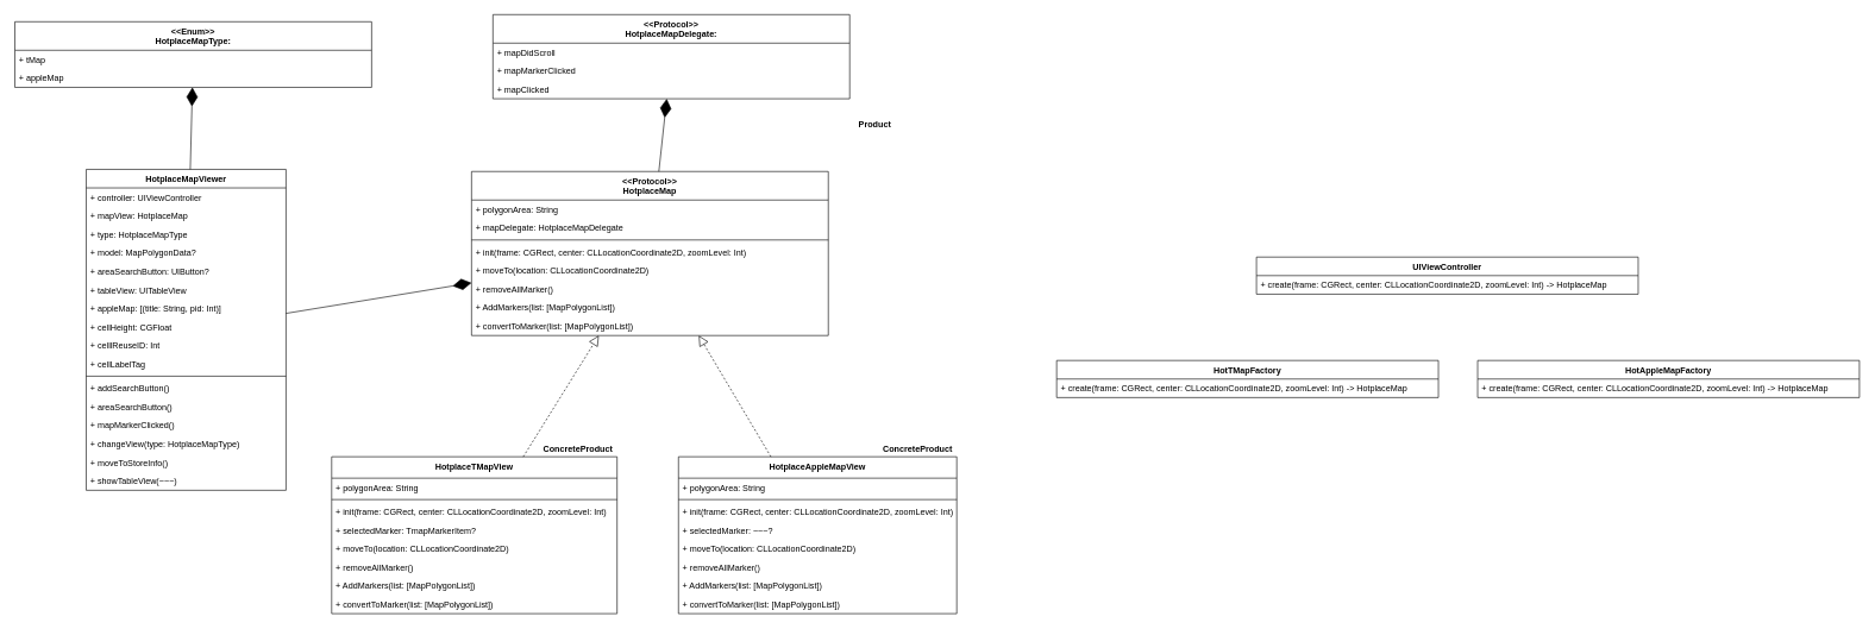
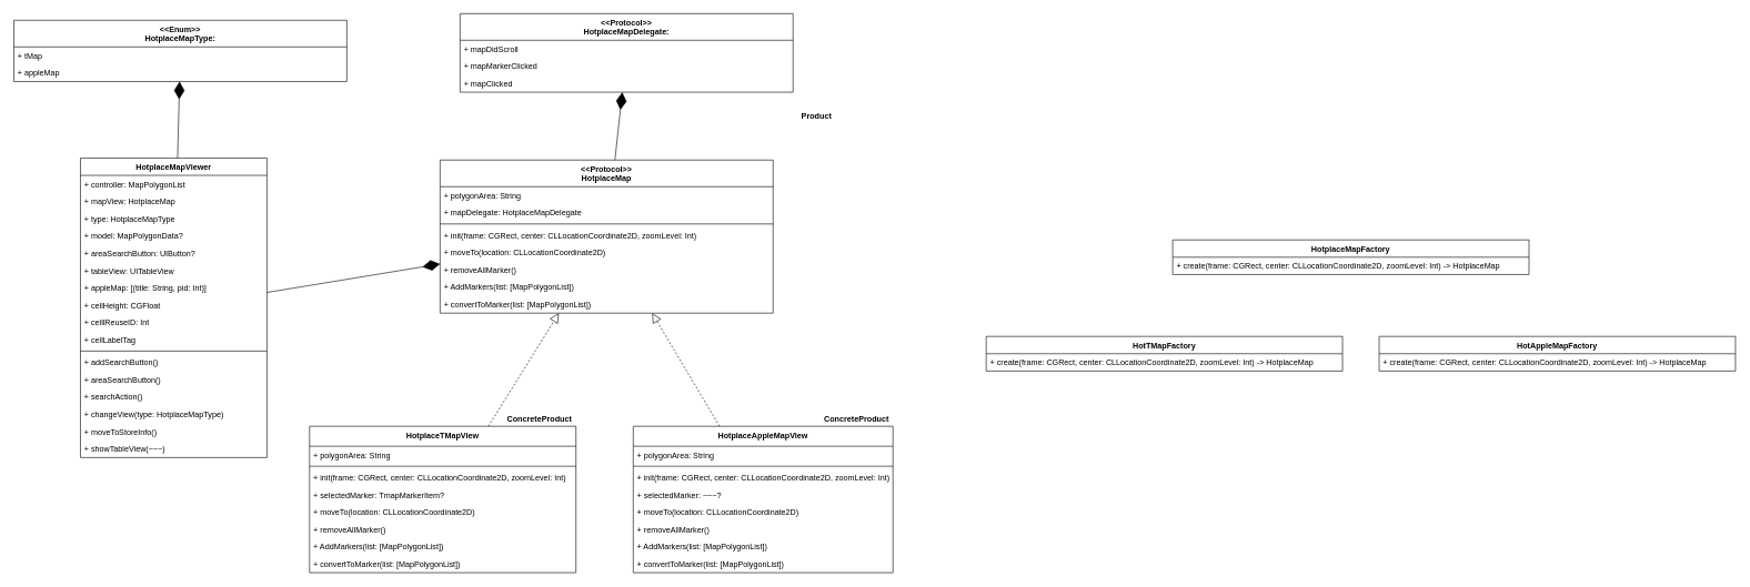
  <mxCell id="0" />
  <mxCell id="1" parent="0" />
  <mxCell id="2" value="&lt;&lt;Protocol&gt;&gt;&#10;HotplaceMap" style="swimlane;fontStyle=1;align=center;verticalAlign=top;childLayout=stackLayout;horizontal=1;startSize=40;horizontalStack=0;resizeParent=1;resizeParentMax=0;resizeLast=0;collapsible=1;marginBottom=0;" vertex="1" parent="1"><mxGeometry x="660" y="240" width="500" height="230" as="geometry" /></mxCell>
  <mxCell id="3" value="+ polygonArea: String" style="text;strokeColor=none;fillColor=none;align=left;verticalAlign=top;spacingLeft=4;spacingRight=4;overflow=hidden;rotatable=0;points=[[0,0.5],[1,0.5]];portConstraint=eastwest;" vertex="1" parent="2"><mxGeometry y="40" width="500" height="26" as="geometry" /></mxCell>
  <mxCell id="4" value="+ mapDelegate: HotplaceMapDelegate" style="text;strokeColor=none;fillColor=none;align=left;verticalAlign=top;spacingLeft=4;spacingRight=4;overflow=hidden;rotatable=0;points=[[0,0.5],[1,0.5]];portConstraint=eastwest;" vertex="1" parent="2"><mxGeometry y="66" width="500" height="26" as="geometry" /></mxCell>
  <mxCell id="5" value="" style="line;strokeWidth=1;fillColor=none;align=left;verticalAlign=middle;spacingTop=-1;spacingLeft=3;spacingRight=3;rotatable=0;labelPosition=right;points=[];portConstraint=eastwest;" vertex="1" parent="2"><mxGeometry y="92" width="500" height="8" as="geometry" /></mxCell>
  <mxCell id="6" value="+ init(frame: CGRect, center: CLLocationCoordinate2D, zoomLevel: Int)" style="text;strokeColor=none;fillColor=none;align=left;verticalAlign=top;spacingLeft=4;spacingRight=4;overflow=hidden;rotatable=0;points=[[0,0.5],[1,0.5]];portConstraint=eastwest;" vertex="1" parent="2"><mxGeometry y="100" width="500" height="26" as="geometry" /></mxCell>
  <mxCell id="7" value="+ moveTo(location: CLLocationCoordinate2D)" style="text;strokeColor=none;fillColor=none;align=left;verticalAlign=top;spacingLeft=4;spacingRight=4;overflow=hidden;rotatable=0;points=[[0,0.5],[1,0.5]];portConstraint=eastwest;" vertex="1" parent="2"><mxGeometry y="126" width="500" height="26" as="geometry" /></mxCell>
  <mxCell id="8" value="+ removeAllMarker()" style="text;strokeColor=none;fillColor=none;align=left;verticalAlign=top;spacingLeft=4;spacingRight=4;overflow=hidden;rotatable=0;points=[[0,0.5],[1,0.5]];portConstraint=eastwest;" vertex="1" parent="2"><mxGeometry y="152" width="500" height="26" as="geometry" /></mxCell>
  <mxCell id="9" value="+ AddMarkers(list: [MapPolygonList])" style="text;strokeColor=none;fillColor=none;align=left;verticalAlign=top;spacingLeft=4;spacingRight=4;overflow=hidden;rotatable=0;points=[[0,0.5],[1,0.5]];portConstraint=eastwest;" vertex="1" parent="2"><mxGeometry y="178" width="500" height="26" as="geometry" /></mxCell>
  <mxCell id="10" value="+ convertToMarker(list: [MapPolygonList])" style="text;strokeColor=none;fillColor=none;align=left;verticalAlign=top;spacingLeft=4;spacingRight=4;overflow=hidden;rotatable=0;points=[[0,0.5],[1,0.5]];portConstraint=eastwest;" vertex="1" parent="2"><mxGeometry y="204" width="500" height="26" as="geometry" /></mxCell>
  <mxCell id="11" value="HotplaceMapViewer" style="swimlane;fontStyle=1;align=center;verticalAlign=top;childLayout=stackLayout;horizontal=1;startSize=26;horizontalStack=0;resizeParent=1;resizeParentMax=0;resizeLast=0;collapsible=1;marginBottom=0;" vertex="1" parent="1"><mxGeometry x="120" y="237" width="280" height="450" as="geometry" /></mxCell>
- <mxCell id="12" value="+ controller: UIViewController" style="text;strokeColor=none;fillColor=none;align=left;verticalAlign=top;spacingLeft=4;spacingRight=4;overflow=hidden;rotatable=0;points=[[0,0.5],[1,0.5]];portConstraint=eastwest;" vertex="1" parent="11"><mxGeometry y="26" width="280" height="26" as="geometry" /></mxCell>
+ <mxCell id="12" value="+ controller: MapPolygonList" style="text;strokeColor=none;fillColor=none;align=left;verticalAlign=top;spacingLeft=4;spacingRight=4;overflow=hidden;rotatable=0;points=[[0,0.5],[1,0.5]];portConstraint=eastwest;" vertex="1" parent="11"><mxGeometry y="26" width="280" height="26" as="geometry" /></mxCell>
  <mxCell id="13" value="+ mapView: HotplaceMap" style="text;strokeColor=none;fillColor=none;align=left;verticalAlign=top;spacingLeft=4;spacingRight=4;overflow=hidden;rotatable=0;points=[[0,0.5],[1,0.5]];portConstraint=eastwest;" vertex="1" parent="11"><mxGeometry y="52" width="280" height="26" as="geometry" /></mxCell>
  <mxCell id="14" value="+ type: HotplaceMapType" style="text;strokeColor=none;fillColor=none;align=left;verticalAlign=top;spacingLeft=4;spacingRight=4;overflow=hidden;rotatable=0;points=[[0,0.5],[1,0.5]];portConstraint=eastwest;" vertex="1" parent="11"><mxGeometry y="78" width="280" height="26" as="geometry" /></mxCell>
  <mxCell id="15" value="+ model: MapPolygonData?" style="text;strokeColor=none;fillColor=none;align=left;verticalAlign=top;spacingLeft=4;spacingRight=4;overflow=hidden;rotatable=0;points=[[0,0.5],[1,0.5]];portConstraint=eastwest;" vertex="1" parent="11"><mxGeometry y="104" width="280" height="26" as="geometry" /></mxCell>
  <mxCell id="16" value="+ areaSearchButton: UIButton?" style="text;strokeColor=none;fillColor=none;align=left;verticalAlign=top;spacingLeft=4;spacingRight=4;overflow=hidden;rotatable=0;points=[[0,0.5],[1,0.5]];portConstraint=eastwest;" vertex="1" parent="11"><mxGeometry y="130" width="280" height="26" as="geometry" /></mxCell>
  <mxCell id="17" value="+ tableView: UITableView" style="text;strokeColor=none;fillColor=none;align=left;verticalAlign=top;spacingLeft=4;spacingRight=4;overflow=hidden;rotatable=0;points=[[0,0.5],[1,0.5]];portConstraint=eastwest;" vertex="1" parent="11"><mxGeometry y="156" width="280" height="26" as="geometry" /></mxCell>
  <mxCell id="18" value="+ appleMap: [(title: String, pid: Int)]" style="text;strokeColor=none;fillColor=none;align=left;verticalAlign=top;spacingLeft=4;spacingRight=4;overflow=hidden;rotatable=0;points=[[0,0.5],[1,0.5]];portConstraint=eastwest;" vertex="1" parent="11"><mxGeometry y="182" width="280" height="26" as="geometry" /></mxCell>
  <mxCell id="19" value="+ cellHeight: CGFloat" style="text;strokeColor=none;fillColor=none;align=left;verticalAlign=top;spacingLeft=4;spacingRight=4;overflow=hidden;rotatable=0;points=[[0,0.5],[1,0.5]];portConstraint=eastwest;" vertex="1" parent="11"><mxGeometry y="208" width="280" height="26" as="geometry" /></mxCell>
  <mxCell id="20" value="+ celllReuseID: Int" style="text;strokeColor=none;fillColor=none;align=left;verticalAlign=top;spacingLeft=4;spacingRight=4;overflow=hidden;rotatable=0;points=[[0,0.5],[1,0.5]];portConstraint=eastwest;" vertex="1" parent="11"><mxGeometry y="234" width="280" height="26" as="geometry" /></mxCell>
  <mxCell id="21" value="+ cellLabelTag" style="text;strokeColor=none;fillColor=none;align=left;verticalAlign=top;spacingLeft=4;spacingRight=4;overflow=hidden;rotatable=0;points=[[0,0.5],[1,0.5]];portConstraint=eastwest;" vertex="1" parent="11"><mxGeometry y="260" width="280" height="26" as="geometry" /></mxCell>
  <mxCell id="22" value="" style="line;strokeWidth=1;fillColor=none;align=left;verticalAlign=middle;spacingTop=-1;spacingLeft=3;spacingRight=3;rotatable=0;labelPosition=right;points=[];portConstraint=eastwest;" vertex="1" parent="11"><mxGeometry y="286" width="280" height="8" as="geometry" /></mxCell>
  <mxCell id="23" value="+ addSearchButton()" style="text;strokeColor=none;fillColor=none;align=left;verticalAlign=top;spacingLeft=4;spacingRight=4;overflow=hidden;rotatable=0;points=[[0,0.5],[1,0.5]];portConstraint=eastwest;" vertex="1" parent="11"><mxGeometry y="294" width="280" height="26" as="geometry" /></mxCell>
  <mxCell id="24" value="+ areaSearchButton()" style="text;strokeColor=none;fillColor=none;align=left;verticalAlign=top;spacingLeft=4;spacingRight=4;overflow=hidden;rotatable=0;points=[[0,0.5],[1,0.5]];portConstraint=eastwest;" vertex="1" parent="11"><mxGeometry y="320" width="280" height="26" as="geometry" /></mxCell>
- <mxCell id="25" value="+ mapMarkerClicked()" style="text;strokeColor=none;fillColor=none;align=left;verticalAlign=top;spacingLeft=4;spacingRight=4;overflow=hidden;rotatable=0;points=[[0,0.5],[1,0.5]];portConstraint=eastwest;" vertex="1" parent="11"><mxGeometry y="346" width="280" height="26" as="geometry" /></mxCell>
+ <mxCell id="25" value="+ searchAction()" style="text;strokeColor=none;fillColor=none;align=left;verticalAlign=top;spacingLeft=4;spacingRight=4;overflow=hidden;rotatable=0;points=[[0,0.5],[1,0.5]];portConstraint=eastwest;" vertex="1" parent="11"><mxGeometry y="346" width="280" height="26" as="geometry" /></mxCell>
  <mxCell id="26" value="+ changeView(type: HotplaceMapType)" style="text;strokeColor=none;fillColor=none;align=left;verticalAlign=top;spacingLeft=4;spacingRight=4;overflow=hidden;rotatable=0;points=[[0,0.5],[1,0.5]];portConstraint=eastwest;" vertex="1" parent="11"><mxGeometry y="372" width="280" height="26" as="geometry" /></mxCell>
  <mxCell id="27" value="+ moveToStoreInfo()" style="text;strokeColor=none;fillColor=none;align=left;verticalAlign=top;spacingLeft=4;spacingRight=4;overflow=hidden;rotatable=0;points=[[0,0.5],[1,0.5]];portConstraint=eastwest;" vertex="1" parent="11"><mxGeometry y="398" width="280" height="26" as="geometry" /></mxCell>
  <mxCell id="28" value="+ showTableView(~~~)" style="text;strokeColor=none;fillColor=none;align=left;verticalAlign=top;spacingLeft=4;spacingRight=4;overflow=hidden;rotatable=0;points=[[0,0.5],[1,0.5]];portConstraint=eastwest;" vertex="1" parent="11"><mxGeometry y="424" width="280" height="26" as="geometry" /></mxCell>
  <mxCell id="29" value="Product" style="text;html=1;align=center;verticalAlign=middle;resizable=0;points=[];autosize=1;fontStyle=1" vertex="1" parent="1"><mxGeometry x="1195" y="165" width="60" height="20" as="geometry" /></mxCell>
  <mxCell id="30" value="HotplaceTMapView" style="swimlane;fontStyle=1;align=center;verticalAlign=top;childLayout=stackLayout;horizontal=1;startSize=30;horizontalStack=0;resizeParent=1;resizeParentMax=0;resizeLast=0;collapsible=1;marginBottom=0;" vertex="1" parent="1"><mxGeometry x="464" y="640" width="400" height="220" as="geometry" /></mxCell>
  <mxCell id="31" value="+ polygonArea: String" style="text;strokeColor=none;fillColor=none;align=left;verticalAlign=top;spacingLeft=4;spacingRight=4;overflow=hidden;rotatable=0;points=[[0,0.5],[1,0.5]];portConstraint=eastwest;" vertex="1" parent="30"><mxGeometry y="30" width="400" height="26" as="geometry" /></mxCell>
  <mxCell id="32" value="" style="line;strokeWidth=1;fillColor=none;align=left;verticalAlign=middle;spacingTop=-1;spacingLeft=3;spacingRight=3;rotatable=0;labelPosition=right;points=[];portConstraint=eastwest;" vertex="1" parent="30"><mxGeometry y="56" width="400" height="8" as="geometry" /></mxCell>
  <mxCell id="33" value="+ init(frame: CGRect, center: CLLocationCoordinate2D, zoomLevel: Int)" style="text;strokeColor=none;fillColor=none;align=left;verticalAlign=top;spacingLeft=4;spacingRight=4;overflow=hidden;rotatable=0;points=[[0,0.5],[1,0.5]];portConstraint=eastwest;" vertex="1" parent="30"><mxGeometry y="64" width="400" height="26" as="geometry" /></mxCell>
  <mxCell id="34" value="+ selectedMarker: TmapMarkerItem?" style="text;strokeColor=none;fillColor=none;align=left;verticalAlign=top;spacingLeft=4;spacingRight=4;overflow=hidden;rotatable=0;points=[[0,0.5],[1,0.5]];portConstraint=eastwest;" vertex="1" parent="30"><mxGeometry y="90" width="400" height="26" as="geometry" /></mxCell>
  <mxCell id="35" value="+ moveTo(location: CLLocationCoordinate2D)" style="text;strokeColor=none;fillColor=none;align=left;verticalAlign=top;spacingLeft=4;spacingRight=4;overflow=hidden;rotatable=0;points=[[0,0.5],[1,0.5]];portConstraint=eastwest;" vertex="1" parent="30"><mxGeometry y="116" width="400" height="26" as="geometry" /></mxCell>
  <mxCell id="36" value="+ removeAllMarker()" style="text;strokeColor=none;fillColor=none;align=left;verticalAlign=top;spacingLeft=4;spacingRight=4;overflow=hidden;rotatable=0;points=[[0,0.5],[1,0.5]];portConstraint=eastwest;" vertex="1" parent="30"><mxGeometry y="142" width="400" height="26" as="geometry" /></mxCell>
  <mxCell id="37" value="+ AddMarkers(list: [MapPolygonList])" style="text;strokeColor=none;fillColor=none;align=left;verticalAlign=top;spacingLeft=4;spacingRight=4;overflow=hidden;rotatable=0;points=[[0,0.5],[1,0.5]];portConstraint=eastwest;" vertex="1" parent="30"><mxGeometry y="168" width="400" height="26" as="geometry" /></mxCell>
  <mxCell id="38" value="+ convertToMarker(list: [MapPolygonList])" style="text;strokeColor=none;fillColor=none;align=left;verticalAlign=top;spacingLeft=4;spacingRight=4;overflow=hidden;rotatable=0;points=[[0,0.5],[1,0.5]];portConstraint=eastwest;" vertex="1" parent="30"><mxGeometry y="194" width="400" height="26" as="geometry" /></mxCell>
  <mxCell id="39" value="HotplaceAppleMapView" style="swimlane;fontStyle=1;align=center;verticalAlign=top;childLayout=stackLayout;horizontal=1;startSize=30;horizontalStack=0;resizeParent=1;resizeParentMax=0;resizeLast=0;collapsible=1;marginBottom=0;" vertex="1" parent="1"><mxGeometry x="950" y="640" width="390" height="220" as="geometry" /></mxCell>
  <mxCell id="40" value="+ polygonArea: String" style="text;strokeColor=none;fillColor=none;align=left;verticalAlign=top;spacingLeft=4;spacingRight=4;overflow=hidden;rotatable=0;points=[[0,0.5],[1,0.5]];portConstraint=eastwest;" vertex="1" parent="39"><mxGeometry y="30" width="390" height="26" as="geometry" /></mxCell>
  <mxCell id="41" value="" style="line;strokeWidth=1;fillColor=none;align=left;verticalAlign=middle;spacingTop=-1;spacingLeft=3;spacingRight=3;rotatable=0;labelPosition=right;points=[];portConstraint=eastwest;" vertex="1" parent="39"><mxGeometry y="56" width="390" height="8" as="geometry" /></mxCell>
  <mxCell id="42" value="+ init(frame: CGRect, center: CLLocationCoordinate2D, zoomLevel: Int)" style="text;strokeColor=none;fillColor=none;align=left;verticalAlign=top;spacingLeft=4;spacingRight=4;overflow=hidden;rotatable=0;points=[[0,0.5],[1,0.5]];portConstraint=eastwest;" vertex="1" parent="39"><mxGeometry y="64" width="390" height="26" as="geometry" /></mxCell>
  <mxCell id="43" value="+ selectedMarker: ~~~?" style="text;strokeColor=none;fillColor=none;align=left;verticalAlign=top;spacingLeft=4;spacingRight=4;overflow=hidden;rotatable=0;points=[[0,0.5],[1,0.5]];portConstraint=eastwest;" vertex="1" parent="39"><mxGeometry y="90" width="390" height="26" as="geometry" /></mxCell>
  <mxCell id="44" value="+ moveTo(location: CLLocationCoordinate2D)" style="text;strokeColor=none;fillColor=none;align=left;verticalAlign=top;spacingLeft=4;spacingRight=4;overflow=hidden;rotatable=0;points=[[0,0.5],[1,0.5]];portConstraint=eastwest;" vertex="1" parent="39"><mxGeometry y="116" width="390" height="26" as="geometry" /></mxCell>
  <mxCell id="45" value="+ removeAllMarker()" style="text;strokeColor=none;fillColor=none;align=left;verticalAlign=top;spacingLeft=4;spacingRight=4;overflow=hidden;rotatable=0;points=[[0,0.5],[1,0.5]];portConstraint=eastwest;" vertex="1" parent="39"><mxGeometry y="142" width="390" height="26" as="geometry" /></mxCell>
  <mxCell id="46" value="+ AddMarkers(list: [MapPolygonList])" style="text;strokeColor=none;fillColor=none;align=left;verticalAlign=top;spacingLeft=4;spacingRight=4;overflow=hidden;rotatable=0;points=[[0,0.5],[1,0.5]];portConstraint=eastwest;" vertex="1" parent="39"><mxGeometry y="168" width="390" height="26" as="geometry" /></mxCell>
  <mxCell id="47" value="+ convertToMarker(list: [MapPolygonList])" style="text;strokeColor=none;fillColor=none;align=left;verticalAlign=top;spacingLeft=4;spacingRight=4;overflow=hidden;rotatable=0;points=[[0,0.5],[1,0.5]];portConstraint=eastwest;" vertex="1" parent="39"><mxGeometry y="194" width="390" height="26" as="geometry" /></mxCell>
  <mxCell id="48" value="" style="endArrow=block;dashed=1;endFill=0;endSize=12;html=1;" edge="1" parent="1" source="30" target="2"><mxGeometry width="160" relative="1" as="geometry"><mxPoint x="750" y="570" as="sourcePoint" /><mxPoint x="910" y="570" as="targetPoint" /></mxGeometry></mxCell>
  <mxCell id="49" value="" style="endArrow=block;dashed=1;endFill=0;endSize=12;html=1;" edge="1" parent="1" source="39" target="2"><mxGeometry width="160" relative="1" as="geometry"><mxPoint x="766.261" y="650" as="sourcePoint" /><mxPoint x="845.005" y="506" as="targetPoint" /></mxGeometry></mxCell>
  <mxCell id="50" value="ConcreteProduct" style="text;html=1;align=center;verticalAlign=middle;resizable=0;points=[];autosize=1;fontStyle=1" vertex="1" parent="1"><mxGeometry x="754" y="620" width="110" height="20" as="geometry" /></mxCell>
  <mxCell id="51" value="ConcreteProduct" style="text;html=1;align=center;verticalAlign=middle;resizable=0;points=[];autosize=1;fontStyle=1" vertex="1" parent="1"><mxGeometry x="1230" y="620" width="110" height="20" as="geometry" /></mxCell>
- <mxCell id="52" value="UIViewController" style="swimlane;fontStyle=1;align=center;verticalAlign=top;childLayout=stackLayout;horizontal=1;startSize=26;horizontalStack=0;resizeParent=1;resizeParentMax=0;resizeLast=0;collapsible=1;marginBottom=0;" vertex="1" parent="1"><mxGeometry x="1760" y="360" width="535" height="52" as="geometry" /></mxCell>
+ <mxCell id="52" value="HotplaceMapFactory" style="swimlane;fontStyle=1;align=center;verticalAlign=top;childLayout=stackLayout;horizontal=1;startSize=26;horizontalStack=0;resizeParent=1;resizeParentMax=0;resizeLast=0;collapsible=1;marginBottom=0;" vertex="1" parent="1"><mxGeometry x="1760" y="360" width="535" height="52" as="geometry" /></mxCell>
  <mxCell id="53" value="+ create(frame: CGRect, center: CLLocationCoordinate2D, zoomLevel: Int) -&gt; HotplaceMap" style="text;strokeColor=none;fillColor=none;align=left;verticalAlign=top;spacingLeft=4;spacingRight=4;overflow=hidden;rotatable=0;points=[[0,0.5],[1,0.5]];portConstraint=eastwest;" vertex="1" parent="52"><mxGeometry y="26" width="535" height="26" as="geometry" /></mxCell>
  <mxCell id="54" value="&lt;&lt;Enum&gt;&gt;&#10;HotplaceMapType:" style="swimlane;fontStyle=1;align=center;verticalAlign=top;childLayout=stackLayout;horizontal=1;startSize=40;horizontalStack=0;resizeParent=1;resizeParentMax=0;resizeLast=0;collapsible=1;marginBottom=0;" vertex="1" parent="1"><mxGeometry x="20" y="30" width="500" height="92" as="geometry" /></mxCell>
  <mxCell id="55" value="+ tMap" style="text;strokeColor=none;fillColor=none;align=left;verticalAlign=top;spacingLeft=4;spacingRight=4;overflow=hidden;rotatable=0;points=[[0,0.5],[1,0.5]];portConstraint=eastwest;" vertex="1" parent="54"><mxGeometry y="40" width="500" height="26" as="geometry" /></mxCell>
  <mxCell id="56" value="+ appleMap" style="text;strokeColor=none;fillColor=none;align=left;verticalAlign=top;spacingLeft=4;spacingRight=4;overflow=hidden;rotatable=0;points=[[0,0.5],[1,0.5]];portConstraint=eastwest;" vertex="1" parent="54"><mxGeometry y="66" width="500" height="26" as="geometry" /></mxCell>
  <mxCell id="57" value="HotTMapFactory" style="swimlane;fontStyle=1;align=center;verticalAlign=top;childLayout=stackLayout;horizontal=1;startSize=26;horizontalStack=0;resizeParent=1;resizeParentMax=0;resizeLast=0;collapsible=1;marginBottom=0;" vertex="1" parent="1"><mxGeometry x="1480" y="505" width="535" height="52" as="geometry" /></mxCell>
  <mxCell id="58" value="+ create(frame: CGRect, center: CLLocationCoordinate2D, zoomLevel: Int) -&gt; HotplaceMap" style="text;strokeColor=none;fillColor=none;align=left;verticalAlign=top;spacingLeft=4;spacingRight=4;overflow=hidden;rotatable=0;points=[[0,0.5],[1,0.5]];portConstraint=eastwest;" vertex="1" parent="57"><mxGeometry y="26" width="535" height="26" as="geometry" /></mxCell>
  <mxCell id="59" value="HotAppleMapFactory" style="swimlane;fontStyle=1;align=center;verticalAlign=top;childLayout=stackLayout;horizontal=1;startSize=26;horizontalStack=0;resizeParent=1;resizeParentMax=0;resizeLast=0;collapsible=1;marginBottom=0;" vertex="1" parent="1"><mxGeometry x="2070" y="505" width="535" height="52" as="geometry" /></mxCell>
  <mxCell id="60" value="+ create(frame: CGRect, center: CLLocationCoordinate2D, zoomLevel: Int) -&gt; HotplaceMap" style="text;strokeColor=none;fillColor=none;align=left;verticalAlign=top;spacingLeft=4;spacingRight=4;overflow=hidden;rotatable=0;points=[[0,0.5],[1,0.5]];portConstraint=eastwest;" vertex="1" parent="59"><mxGeometry y="26" width="535" height="26" as="geometry" /></mxCell>
  <mxCell id="61" value="" style="endArrow=diamondThin;endFill=1;endSize=24;html=1;" edge="1" parent="1" source="11" target="54"><mxGeometry width="160" relative="1" as="geometry"><mxPoint x="460" y="330" as="sourcePoint" /><mxPoint x="620" y="330" as="targetPoint" /></mxGeometry></mxCell>
  <mxCell id="62" value="" style="endArrow=diamondThin;endFill=1;endSize=24;html=1;" edge="1" parent="1" source="11" target="2"><mxGeometry width="160" relative="1" as="geometry"><mxPoint x="310" y="247" as="sourcePoint" /><mxPoint x="278.808" y="132" as="targetPoint" /></mxGeometry></mxCell>
  <mxCell id="63" value="&lt;&lt;Protocol&gt;&gt;&#10;HotplaceMapDelegate:" style="swimlane;fontStyle=1;align=center;verticalAlign=top;childLayout=stackLayout;horizontal=1;startSize=40;horizontalStack=0;resizeParent=1;resizeParentMax=0;resizeLast=0;collapsible=1;marginBottom=0;" vertex="1" parent="1"><mxGeometry x="690" y="20" width="500" height="118" as="geometry" /></mxCell>
  <mxCell id="64" value="+ mapDidScroll" style="text;strokeColor=none;fillColor=none;align=left;verticalAlign=top;spacingLeft=4;spacingRight=4;overflow=hidden;rotatable=0;points=[[0,0.5],[1,0.5]];portConstraint=eastwest;" vertex="1" parent="63"><mxGeometry y="40" width="500" height="26" as="geometry" /></mxCell>
  <mxCell id="65" value="+ mapMarkerClicked" style="text;strokeColor=none;fillColor=none;align=left;verticalAlign=top;spacingLeft=4;spacingRight=4;overflow=hidden;rotatable=0;points=[[0,0.5],[1,0.5]];portConstraint=eastwest;" vertex="1" parent="63"><mxGeometry y="66" width="500" height="26" as="geometry" /></mxCell>
  <mxCell id="66" value="+ mapClicked" style="text;strokeColor=none;fillColor=none;align=left;verticalAlign=top;spacingLeft=4;spacingRight=4;overflow=hidden;rotatable=0;points=[[0,0.5],[1,0.5]];portConstraint=eastwest;" vertex="1" parent="63"><mxGeometry y="92" width="500" height="26" as="geometry" /></mxCell>
  <mxCell id="67" value="" style="endArrow=diamondThin;endFill=1;endSize=24;html=1;" edge="1" parent="1" source="2" target="63"><mxGeometry width="160" relative="1" as="geometry"><mxPoint x="410" y="448.954" as="sourcePoint" /><mxPoint x="670" y="406.154" as="targetPoint" /></mxGeometry></mxCell>
